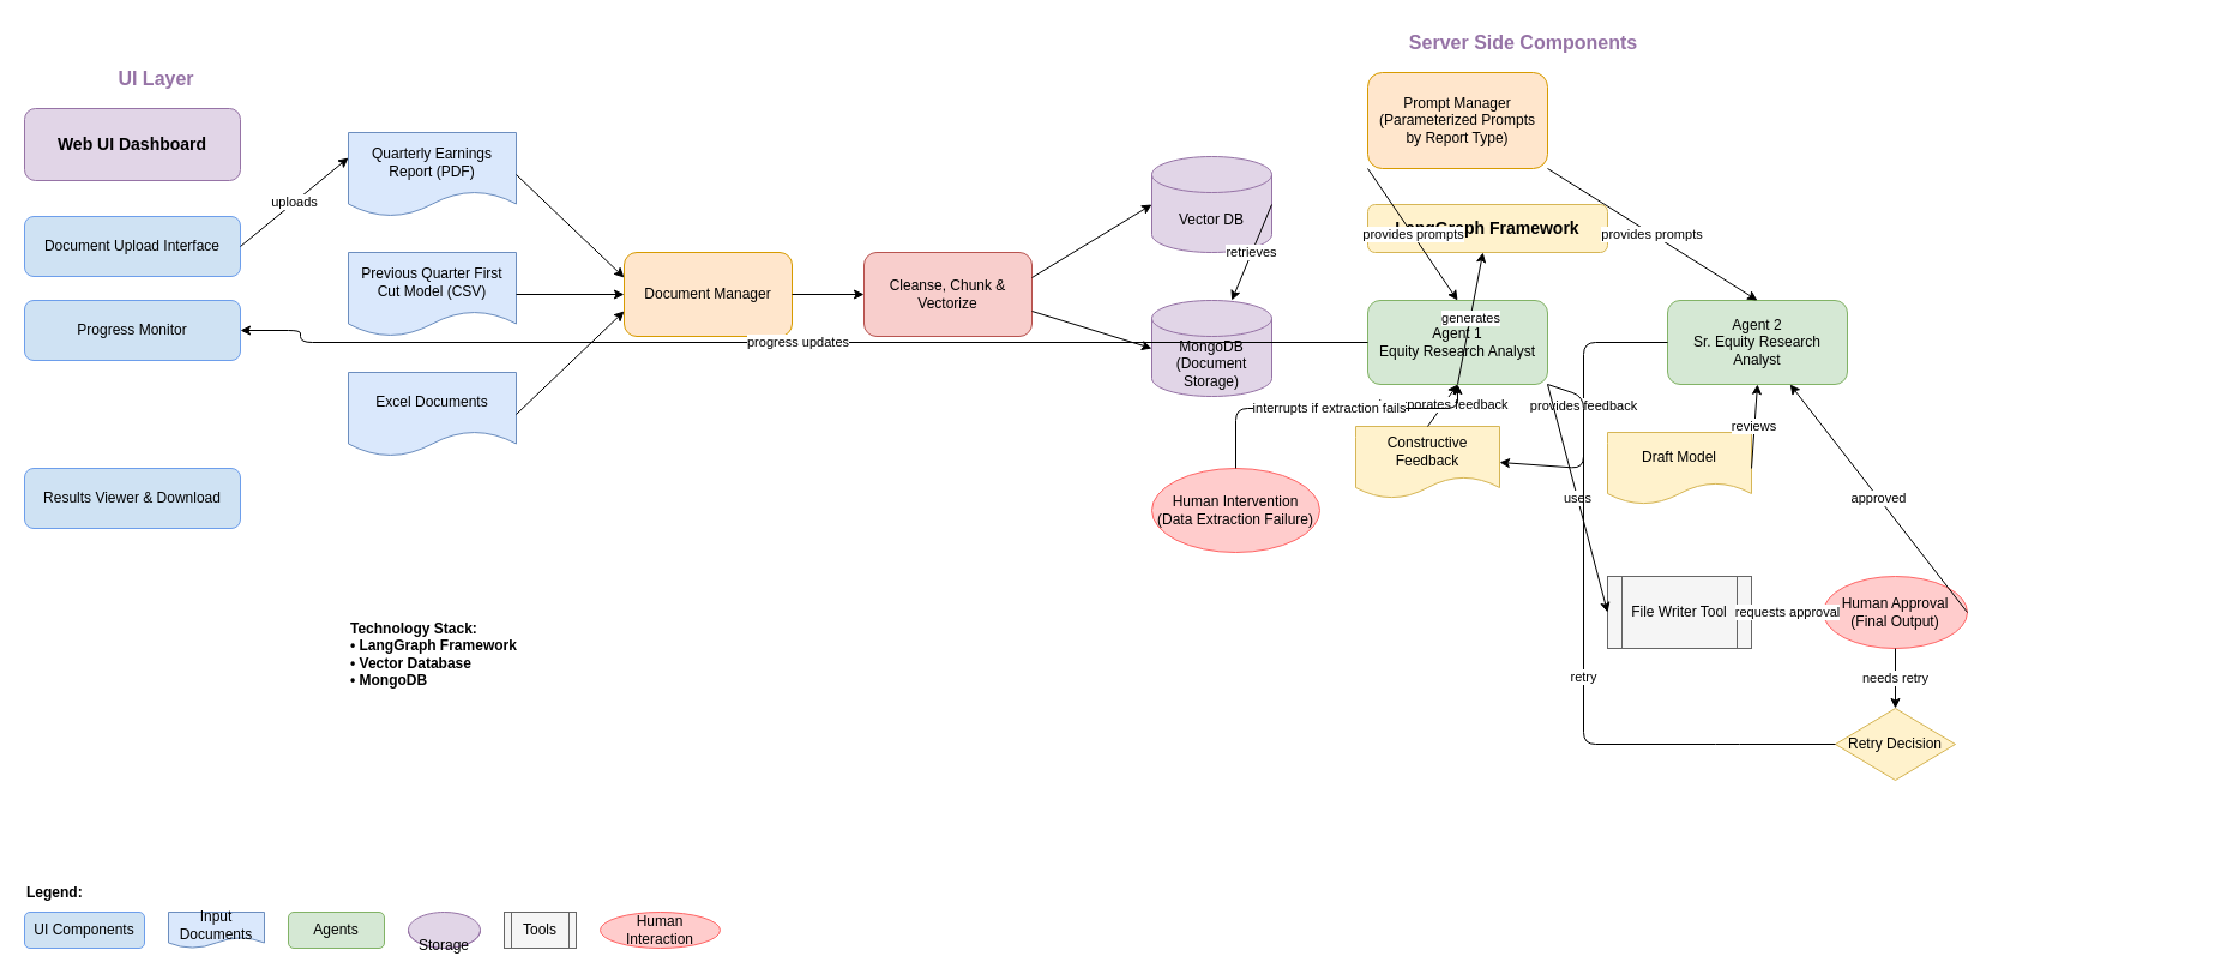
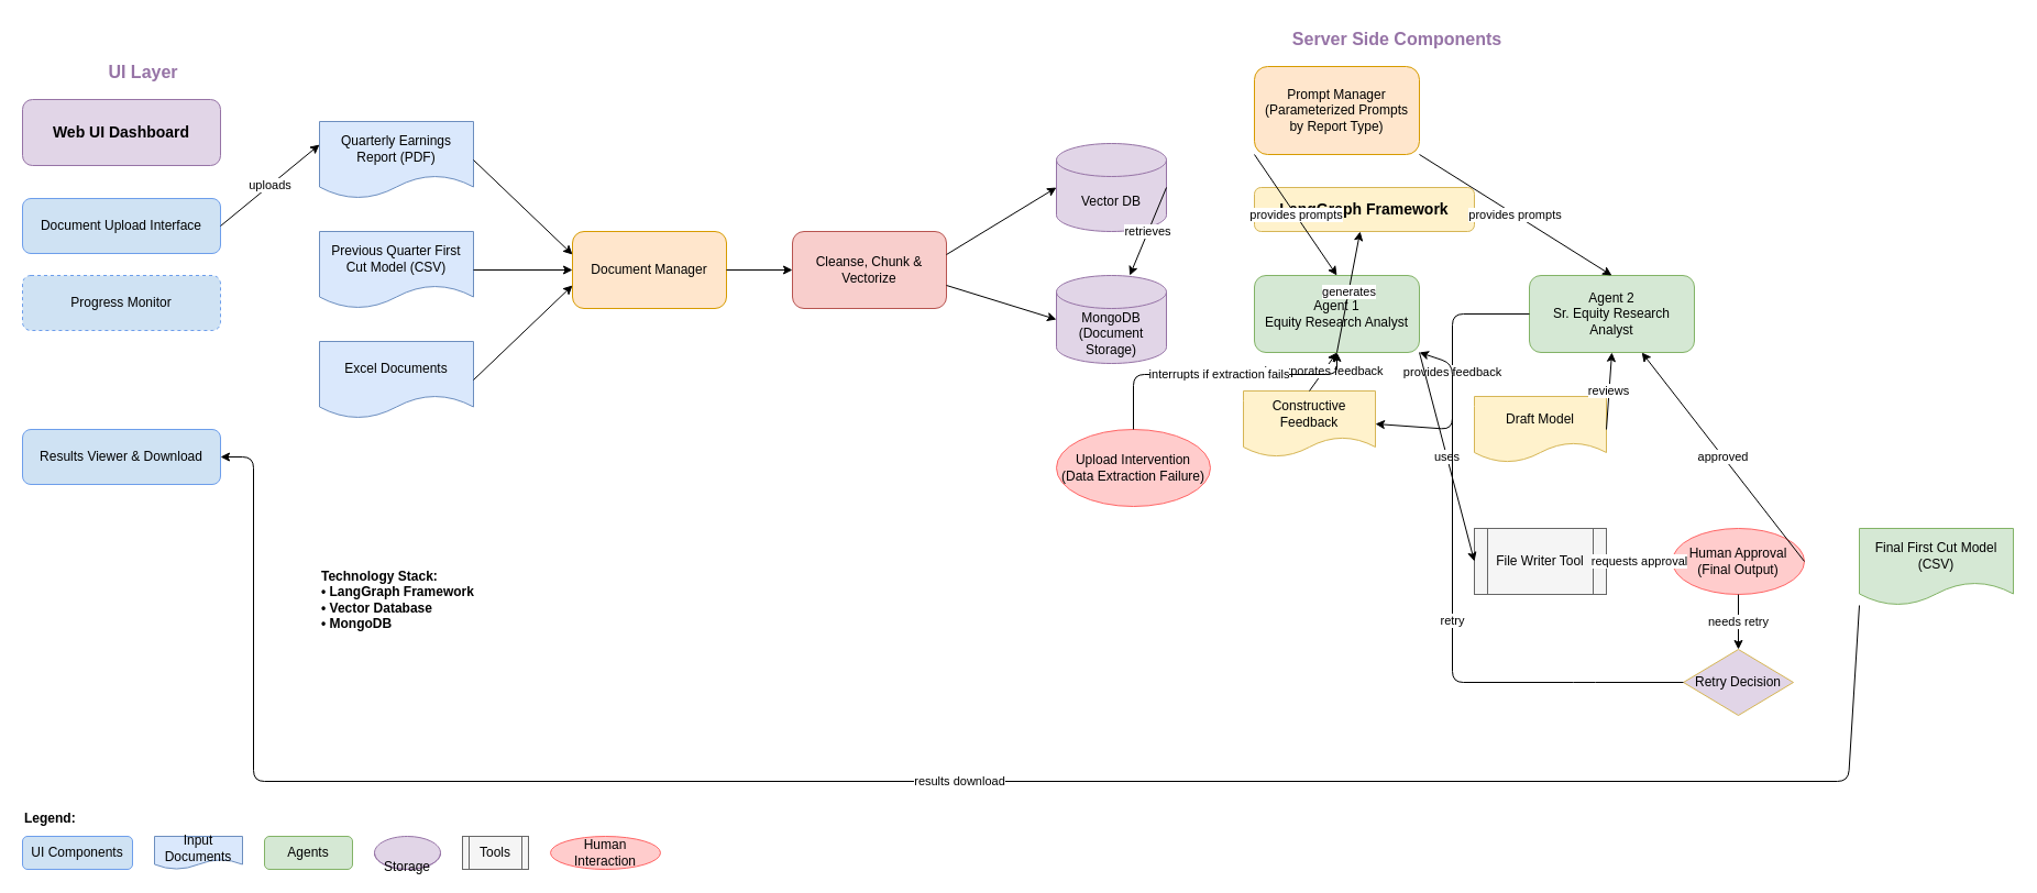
  <mxCell id="0" />
  <mxCell id="1" parent="0" />
  <mxCell id="2" value="Web UI Dashboard" style="rounded=1;whiteSpace=wrap;html=1;fillColor=#e1d5e7;strokeColor=#9673a6;fontSize=14;fontStyle=1;" vertex="1" parent="1"><mxGeometry x="20" y="90" width="180" height="60" as="geometry" /></mxCell>
  <mxCell id="3" value="Document Upload Interface" style="rounded=1;whiteSpace=wrap;html=1;fillColor=#cfe2f3;strokeColor=#6d9eeb;" vertex="1" parent="1"><mxGeometry x="20" y="180" width="180" height="50" as="geometry" /></mxCell>
- <mxCell id="4" value="Progress Monitor" style="rounded=1;whiteSpace=wrap;html=1;fillColor=#cfe2f3;strokeColor=#6d9eeb;" vertex="1" parent="1"><mxGeometry x="20" y="250" width="180" height="50" as="geometry" /></mxCell>
+ <mxCell id="4" value="Progress Monitor" style="rounded=1;whiteSpace=wrap;html=1;fillColor=#cfe2f3;strokeColor=#6d9eeb;dashed=1;" vertex="1" parent="1"><mxGeometry x="20" y="250" width="180" height="50" as="geometry" /></mxCell>
  <mxCell id="5" value="Results Viewer &amp; Download" style="rounded=1;whiteSpace=wrap;html=1;fillColor=#cfe2f3;strokeColor=#6d9eeb;" vertex="1" parent="1"><mxGeometry x="20" y="390" width="180" height="50" as="geometry" /></mxCell>
  <mxCell id="6" value="Quarterly Earnings Report (PDF)" style="shape=document;whiteSpace=wrap;html=1;boundedLbl=1;fillColor=#dae8fc;strokeColor=#6c8ebf;" vertex="1" parent="1"><mxGeometry x="290" y="110" width="140" height="70" as="geometry" /></mxCell>
  <mxCell id="7" value="Previous Quarter First Cut Model (CSV)" style="shape=document;whiteSpace=wrap;html=1;boundedLbl=1;fillColor=#dae8fc;strokeColor=#6c8ebf;" vertex="1" parent="1"><mxGeometry x="290" y="210" width="140" height="70" as="geometry" /></mxCell>
  <mxCell id="8" value="Excel Documents" style="shape=document;whiteSpace=wrap;html=1;boundedLbl=1;fillColor=#dae8fc;strokeColor=#6c8ebf;" vertex="1" parent="1"><mxGeometry x="290" y="310" width="140" height="70" as="geometry" /></mxCell>
  <mxCell id="9" value="Document Manager" style="rounded=1;whiteSpace=wrap;html=1;fillColor=#ffe6cc;strokeColor=#d79b00;" vertex="1" parent="1"><mxGeometry x="520" y="210" width="140" height="70" as="geometry" /></mxCell>
  <mxCell id="10" value="Cleanse, Chunk &amp; Vectorize" style="rounded=1;whiteSpace=wrap;html=1;fillColor=#f8cecc;strokeColor=#b85450;" vertex="1" parent="1"><mxGeometry x="720" y="210" width="140" height="70" as="geometry" /></mxCell>
  <mxCell id="11" value="Vector DB" style="shape=cylinder3;whiteSpace=wrap;html=1;boundedLbl=1;backgroundOutline=1;size=15;fillColor=#e1d5e7;strokeColor=#9673a6;" vertex="1" parent="1"><mxGeometry x="960" y="130" width="100" height="80" as="geometry" /></mxCell>
  <mxCell id="12" value="MongoDB&#10;(Document Storage)" style="shape=cylinder3;whiteSpace=wrap;html=1;boundedLbl=1;backgroundOutline=1;size=15;fillColor=#e1d5e7;strokeColor=#9673a6;" vertex="1" parent="1"><mxGeometry x="960" y="250" width="100" height="80" as="geometry" /></mxCell>
  <mxCell id="13" value="Prompt Manager&#10;(Parameterized Prompts&#10;by Report Type)" style="rounded=1;whiteSpace=wrap;html=1;fillColor=#ffe6cc;strokeColor=#d79b00;" vertex="1" parent="1"><mxGeometry x="1140" y="60" width="150" height="80" as="geometry" /></mxCell>
  <mxCell id="14" value="LangGraph Framework" style="rounded=1;whiteSpace=wrap;html=1;fillColor=#fff2cc;strokeColor=#d6b656;fontSize=14;fontStyle=1;" vertex="1" parent="1"><mxGeometry x="1140" y="170" width="200" height="40" as="geometry" /></mxCell>
  <mxCell id="15" value="Agent 1&#10;Equity Research Analyst" style="rounded=1;whiteSpace=wrap;html=1;fillColor=#d5e8d4;strokeColor=#82b366;" vertex="1" parent="1"><mxGeometry x="1140" y="250" width="150" height="70" as="geometry" /></mxCell>
  <mxCell id="16" value="Agent 2&#10;Sr. Equity Research Analyst" style="rounded=1;whiteSpace=wrap;html=1;fillColor=#d5e8d4;strokeColor=#82b366;" vertex="1" parent="1"><mxGeometry x="1390" y="250" width="150" height="70" as="geometry" /></mxCell>
  <mxCell id="17" value="Draft Model" style="shape=document;whiteSpace=wrap;html=1;boundedLbl=1;fillColor=#fff2cc;strokeColor=#d6b656;" vertex="1" parent="1"><mxGeometry x="1340" y="360" width="120" height="60" as="geometry" /></mxCell>
  <mxCell id="18" value="Constructive Feedback" style="shape=document;whiteSpace=wrap;html=1;boundedLbl=1;fillColor=#fff2cc;strokeColor=#d6b656;" vertex="1" parent="1"><mxGeometry x="1130" y="355" width="120" height="60" as="geometry" /></mxCell>
  <mxCell id="19" value="File Writer Tool" style="shape=process;whiteSpace=wrap;html=1;backgroundOutline=1;fillColor=#f5f5f5;strokeColor=#666666;" vertex="1" parent="1"><mxGeometry x="1340" y="480" width="120" height="60" as="geometry" /></mxCell>
- <mxCell id="20" value="Human Intervention&#10;(Data Extraction Failure)" style="ellipse;whiteSpace=wrap;html=1;fillColor=#ffcccc;strokeColor=#ff6666;" vertex="1" parent="1"><mxGeometry x="960" y="390" width="140" height="70" as="geometry" /></mxCell>
+ <mxCell id="20" value="Upload Intervention&#10;(Data Extraction Failure)" style="ellipse;whiteSpace=wrap;html=1;fillColor=#ffcccc;strokeColor=#ff6666;" vertex="1" parent="1"><mxGeometry x="960" y="390" width="140" height="70" as="geometry" /></mxCell>
  <mxCell id="21" value="Human Approval&#10;(Final Output)" style="ellipse;whiteSpace=wrap;html=1;fillColor=#ffcccc;strokeColor=#ff6666;" vertex="1" parent="1"><mxGeometry x="1520" y="480" width="120" height="60" as="geometry" /></mxCell>
- <mxCell id="23" value="Retry Decision" style="rhombus;whiteSpace=wrap;html=1;fillColor=#fff2cc;strokeColor=#d6b656;" vertex="1" parent="1"><mxGeometry x="1530" y="590" width="100" height="60" as="geometry" /></mxCell>
+ <mxCell id="22" value="Final First Cut Model (CSV)" style="shape=document;whiteSpace=wrap;html=1;boundedLbl=1;fillColor=#d5e8d4;strokeColor=#82b366;" vertex="1" parent="1"><mxGeometry x="1690" y="480" width="140" height="70" as="geometry" /></mxCell>
+ <mxCell id="23" value="Retry Decision" style="rhombus;whiteSpace=wrap;html=1;fillColor=#e1d5e7;strokeColor=#d6b656;" vertex="1" parent="1"><mxGeometry x="1530" y="590" width="100" height="60" as="geometry" /></mxCell>
  <mxCell id="24" value="uploads" style="endArrow=classic;html=1;exitX=1;exitY=0.5;exitDx=0;exitDy=0;entryX=0;entryY=0.3;entryDx=0;entryDy=0;" edge="1" parent="1" source="3" target="6"><mxGeometry width="50" height="50" relative="1" as="geometry"><mxPoint x="210" y="205" as="sourcePoint" /><mxPoint x="290" y="145" as="targetPoint" /></mxGeometry></mxCell>
  <mxCell id="25" value="" style="endArrow=classic;html=1;exitX=1;exitY=0.5;exitDx=0;exitDy=0;entryX=0;entryY=0.3;entryDx=0;entryDy=0;" edge="1" parent="1" source="6" target="9"><mxGeometry width="50" height="50" relative="1" as="geometry"><mxPoint x="440" y="145" as="sourcePoint" /><mxPoint x="520" y="230" as="targetPoint" /></mxGeometry></mxCell>
  <mxCell id="26" value="" style="endArrow=classic;html=1;exitX=1;exitY=0.5;exitDx=0;exitDy=0;entryX=0;entryY=0.5;entryDx=0;entryDy=0;" edge="1" parent="1" source="7" target="9"><mxGeometry width="50" height="50" relative="1" as="geometry"><mxPoint x="440" y="245" as="sourcePoint" /><mxPoint x="520" y="245" as="targetPoint" /></mxGeometry></mxCell>
  <mxCell id="27" value="" style="endArrow=classic;html=1;exitX=1;exitY=0.5;exitDx=0;exitDy=0;entryX=0;entryY=0.7;entryDx=0;entryDy=0;" edge="1" parent="1" source="8" target="9"><mxGeometry width="50" height="50" relative="1" as="geometry"><mxPoint x="440" y="345" as="sourcePoint" /><mxPoint x="520" y="259" as="targetPoint" /></mxGeometry></mxCell>
  <mxCell id="28" value="" style="endArrow=classic;html=1;exitX=1;exitY=0.5;exitDx=0;exitDy=0;entryX=0;entryY=0.5;entryDx=0;entryDy=0;" edge="1" parent="1" source="9" target="10"><mxGeometry width="50" height="50" relative="1" as="geometry"><mxPoint x="670" y="245" as="sourcePoint" /><mxPoint x="720" y="245" as="targetPoint" /></mxGeometry></mxCell>
  <mxCell id="29" value="" style="endArrow=classic;html=1;exitX=1;exitY=0.3;exitDx=0;exitDy=0;entryX=0;entryY=0.5;entryDx=0;entryDy=0;" edge="1" parent="1" source="10" target="11"><mxGeometry width="50" height="50" relative="1" as="geometry"><mxPoint x="870" y="231" as="sourcePoint" /><mxPoint x="960" y="170" as="targetPoint" /></mxGeometry></mxCell>
  <mxCell id="30" value="" style="endArrow=classic;html=1;exitX=1;exitY=0.7;exitDx=0;exitDy=0;entryX=0;entryY=0.5;entryDx=0;entryDy=0;" edge="1" parent="1" source="10" target="12"><mxGeometry width="50" height="50" relative="1" as="geometry"><mxPoint x="870" y="259" as="sourcePoint" /><mxPoint x="960" y="290" as="targetPoint" /></mxGeometry></mxCell>
  <mxCell id="31" value="retrieves" style="endArrow=classic;html=1;exitX=1;exitY=0.5;exitDx=0;exitDy=0;" edge="1" parent="1" source="11" target="12"><mxGeometry width="50" height="50" relative="1" as="geometry"><mxPoint x="1070" y="170" as="sourcePoint" /><mxPoint x="1140" y="271" as="targetPoint" /></mxGeometry></mxCell>
  <mxCell id="32" value="provides prompts" style="endArrow=classic;html=1;exitX=0;exitY=1;exitDx=0;exitDy=0;entryX=0.5;entryY=0;entryDx=0;entryDy=0;" edge="1" parent="1" source="13" target="15"><mxGeometry width="50" height="50" relative="1" as="geometry"><mxPoint x="1140" y="150" as="sourcePoint" /><mxPoint x="1215" y="250" as="targetPoint" /></mxGeometry></mxCell>
  <mxCell id="33" value="provides prompts" style="endArrow=classic;html=1;exitX=1;exitY=1;exitDx=0;exitDy=0;entryX=0.5;entryY=0;entryDx=0;entryDy=0;" edge="1" parent="1" source="13" target="16"><mxGeometry width="50" height="50" relative="1" as="geometry"><mxPoint x="1300" y="150" as="sourcePoint" /><mxPoint x="1465" y="250" as="targetPoint" /></mxGeometry></mxCell>
  <mxCell id="34" value="generates" style="endArrow=classic;html=1;exitX=0.5;exitY=1;exitDx=0;exitDy=0;" edge="1" parent="1" source="15" target="14"><mxGeometry width="50" height="50" relative="1" as="geometry"><mxPoint x="1215" y="330" as="sourcePoint" /><mxPoint x="1340" y="390" as="targetPoint" /></mxGeometry></mxCell>
  <mxCell id="35" value="reviews" style="endArrow=classic;html=1;exitX=1;exitY=0.5;exitDx=0;exitDy=0;entryX=0.5;entryY=1;entryDx=0;entryDy=0;" edge="1" parent="1" source="17" target="16"><mxGeometry width="50" height="50" relative="1" as="geometry"><mxPoint x="1470" y="390" as="sourcePoint" /><mxPoint x="1465" y="330" as="targetPoint" /></mxGeometry></mxCell>
  <mxCell id="36" value="provides feedback" style="endArrow=classic;html=1;exitX=0;exitY=0.5;exitDx=0;exitDy=0;entryX=1;entryY=0.5;entryDx=0;entryDy=0;" edge="1" parent="1" source="16" target="18"><mxGeometry width="50" height="50" relative="1" as="geometry"><mxPoint x="1380" y="285" as="sourcePoint" /><mxPoint x="1270" y="390" as="targetPoint" /><Array as="points"><mxPoint x="1320" y="285" /><mxPoint x="1320" y="390" /></Array></mxGeometry></mxCell>
  <mxCell id="37" value="incorporates feedback" style="endArrow=classic;html=1;exitX=0.5;exitY=0;exitDx=0;exitDy=0;entryX=0.5;entryY=1;entryDx=0;entryDy=0;" edge="1" parent="1" source="18" target="15"><mxGeometry width="50" height="50" relative="1" as="geometry"><mxPoint x="1200" y="350" as="sourcePoint" /><mxPoint x="1215" y="330" as="targetPoint" /></mxGeometry></mxCell>
  <mxCell id="38" value="uses" style="endArrow=classic;html=1;exitX=1;exitY=1;exitDx=0;exitDy=0;entryX=0;entryY=0.5;entryDx=0;entryDy=0;" edge="1" parent="1" source="15" target="19"><mxGeometry width="50" height="50" relative="1" as="geometry"><mxPoint x="1300" y="330" as="sourcePoint" /><mxPoint x="1340" y="510" as="targetPoint" /></mxGeometry></mxCell>
  <mxCell id="39" value="requests approval" style="endArrow=classic;html=1;exitX=1;exitY=0.5;exitDx=0;exitDy=0;entryX=0;entryY=0.5;entryDx=0;entryDy=0;" edge="1" parent="1" source="19" target="21"><mxGeometry width="50" height="50" relative="1" as="geometry"><mxPoint x="1470" y="510" as="sourcePoint" /><mxPoint x="1520" y="510" as="targetPoint" /></mxGeometry></mxCell>
  <mxCell id="40" value="approved" style="endArrow=classic;html=1;exitX=1;exitY=0.5;exitDx=0;exitDy=0;" edge="1" parent="1" source="21" target="16"><mxGeometry width="50" height="50" relative="1" as="geometry"><mxPoint x="1650" y="510" as="sourcePoint" /><mxPoint x="1690" y="515" as="targetPoint" /></mxGeometry></mxCell>
  <mxCell id="41" value="needs retry" style="endArrow=classic;html=1;exitX=0.5;exitY=1;exitDx=0;exitDy=0;entryX=0.5;entryY=0;entryDx=0;entryDy=0;" edge="1" parent="1" source="21" target="23"><mxGeometry width="50" height="50" relative="1" as="geometry"><mxPoint x="1580" y="550" as="sourcePoint" /><mxPoint x="1580" y="590" as="targetPoint" /></mxGeometry></mxCell>
- <mxCell id="42" value="retry" style="endArrow=none;html=1;exitX=0;exitY=0.5;exitDx=0;exitDy=0;entryX=1;entryY=1;entryDx=0;entryDy=0;" edge="1" parent="1" source="23" target="15"><mxGeometry width="50" height="50" relative="1" as="geometry"><mxPoint x="1520" y="620" as="sourcePoint" /><mxPoint x="1300" y="330" as="targetPoint" /><Array as="points"><mxPoint x="1440" y="620" /><mxPoint x="1320" y="620" /><mxPoint x="1320" y="330" /></Array></mxGeometry></mxCell>
+ <mxCell id="42" value="retry" style="endArrow=classic;html=1;exitX=0;exitY=0.5;exitDx=0;exitDy=0;entryX=1;entryY=1;entryDx=0;entryDy=0;" edge="1" parent="1" source="23" target="15"><mxGeometry width="50" height="50" relative="1" as="geometry"><mxPoint x="1520" y="620" as="sourcePoint" /><mxPoint x="1300" y="330" as="targetPoint" /><Array as="points"><mxPoint x="1440" y="620" /><mxPoint x="1320" y="620" /><mxPoint x="1320" y="330" /></Array></mxGeometry></mxCell>
  <mxCell id="43" value="interrupts if extraction fails" style="endArrow=classic;html=1;exitX=0.5;exitY=0;exitDx=0;exitDy=0;entryX=0.5;entryY=1;entryDx=0;entryDy=0;" edge="1" parent="1" source="20" target="15"><mxGeometry width="50" height="50" relative="1" as="geometry"><mxPoint x="1030" y="380" as="sourcePoint" /><mxPoint x="1215" y="330" as="targetPoint" /><Array as="points"><mxPoint x="1030" y="340" /><mxPoint x="1215" y="340" /></Array></mxGeometry></mxCell>
- <mxCell id="44" value="progress updates" style="endArrow=classic;html=1;exitX=0;exitY=0.5;exitDx=0;exitDy=0;entryX=1;entryY=0.5;entryDx=0;entryDy=0;" edge="1" parent="1" source="15" target="4"><mxGeometry width="50" height="50" relative="1" as="geometry"><mxPoint x="1130" y="285" as="sourcePoint" /><mxPoint x="210" y="275" as="targetPoint" /><Array as="points"><mxPoint x="250" y="285" /><mxPoint x="250" y="275" /></Array></mxGeometry></mxCell>
+ <mxCell id="45" value="results download" style="endArrow=classic;html=1;exitX=0;exitY=1;exitDx=0;exitDy=0;entryX=1;entryY=0.5;entryDx=0;entryDy=0;" edge="1" parent="1" source="22" target="5"><mxGeometry width="50" height="50" relative="1" as="geometry"><mxPoint x="1680" y="560" as="sourcePoint" /><mxPoint x="210" y="415" as="targetPoint" /><Array as="points"><mxPoint x="1680" y="710" /><mxPoint x="230" y="710" /><mxPoint x="230" y="415" /></Array></mxGeometry></mxCell>
  <mxCell id="46" value="Technology Stack:&#10;• LangGraph Framework&#10;• Vector Database&#10;• MongoDB" style="text;html=1;strokeColor=none;fillColor=none;align=left;verticalAlign=top;whiteSpace=wrap;rounded=0;fontSize=12;fontStyle=1;" vertex="1" parent="1"><mxGeometry x="290" y="510" width="200" height="80" as="geometry" /></mxCell>
  <mxCell id="47" value="UI Layer" style="text;html=1;strokeColor=none;fillColor=none;align=center;verticalAlign=middle;whiteSpace=wrap;rounded=0;fontSize=16;fontStyle=1;fontColor=#9673a6;" vertex="1" parent="1"><mxGeometry x="90" y="50" width="80" height="30" as="geometry" /></mxCell>
  <mxCell id="48" value="Server Side Components" style="text;html=1;strokeColor=none;fillColor=none;align=center;verticalAlign=middle;whiteSpace=wrap;rounded=0;fontSize=16;fontStyle=1;fontColor=#9673a6;" vertex="1" parent="1"><mxGeometry x="1170" y="20" width="200" height="30" as="geometry" /></mxCell>
  <mxCell id="49" value="Legend:" style="text;html=1;strokeColor=none;fillColor=none;align=left;verticalAlign=top;whiteSpace=wrap;rounded=0;fontSize=12;fontStyle=1;" vertex="1" parent="1"><mxGeometry x="20" y="730" width="60" height="20" as="geometry" /></mxCell>
  <mxCell id="50" value="UI Components" style="rounded=1;whiteSpace=wrap;html=1;fillColor=#cfe2f3;strokeColor=#6d9eeb;" vertex="1" parent="1"><mxGeometry x="20" y="760" width="100" height="30" as="geometry" /></mxCell>
  <mxCell id="51" value="Input Documents" style="shape=document;whiteSpace=wrap;html=1;boundedLbl=1;fillColor=#dae8fc;strokeColor=#6c8ebf;" vertex="1" parent="1"><mxGeometry x="140" y="760" width="80" height="30" as="geometry" /></mxCell>
  <mxCell id="52" value="Agents" style="rounded=1;whiteSpace=wrap;html=1;fillColor=#d5e8d4;strokeColor=#82b366;" vertex="1" parent="1"><mxGeometry x="240" y="760" width="80" height="30" as="geometry" /></mxCell>
  <mxCell id="53" value="Storage" style="shape=cylinder3;whiteSpace=wrap;html=1;boundedLbl=1;backgroundOutline=1;size=15;fillColor=#e1d5e7;strokeColor=#9673a6;" vertex="1" parent="1"><mxGeometry x="340" y="760" width="60" height="30" as="geometry" /></mxCell>
  <mxCell id="54" value="Tools" style="shape=process;whiteSpace=wrap;html=1;backgroundOutline=1;fillColor=#f5f5f5;strokeColor=#666666;" vertex="1" parent="1"><mxGeometry x="420" y="760" width="60" height="30" as="geometry" /></mxCell>
  <mxCell id="55" value="Human Interaction" style="ellipse;whiteSpace=wrap;html=1;fillColor=#ffcccc;strokeColor=#ff6666;" vertex="1" parent="1"><mxGeometry x="500" y="760" width="100" height="30" as="geometry" /></mxCell>
